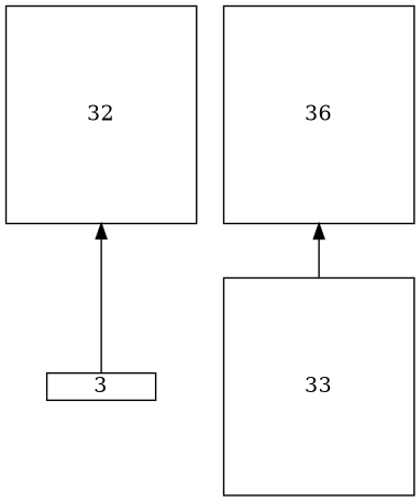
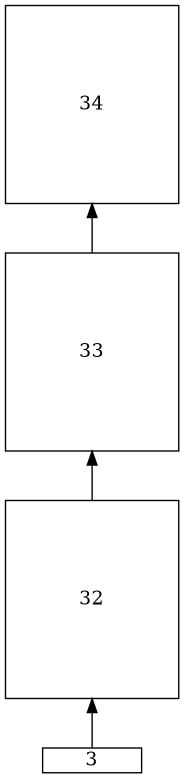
  digraph {
    rankdir=BT
    splines=ortho
    node [fixedsize=true shape=box]
    n1 [height=0.25 label=3 width=1.0]
    32 [height=2.0 width=1.75]
    33 [height=2.0 width=1.75]
-   34 [height=2.0 width=1.75 label=36]
+   34 [height=2.0 width=1.75]
    n1 -> 32
+   32 -> 33
    33 -> 34
  }
